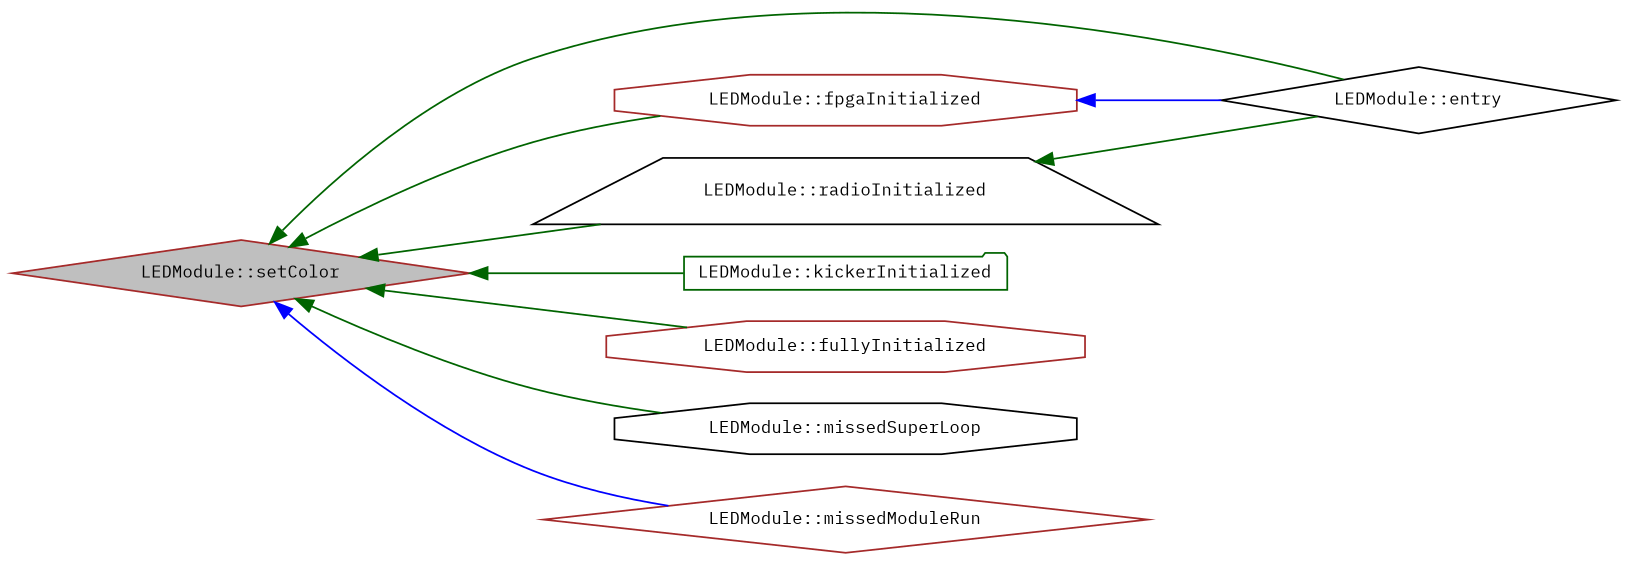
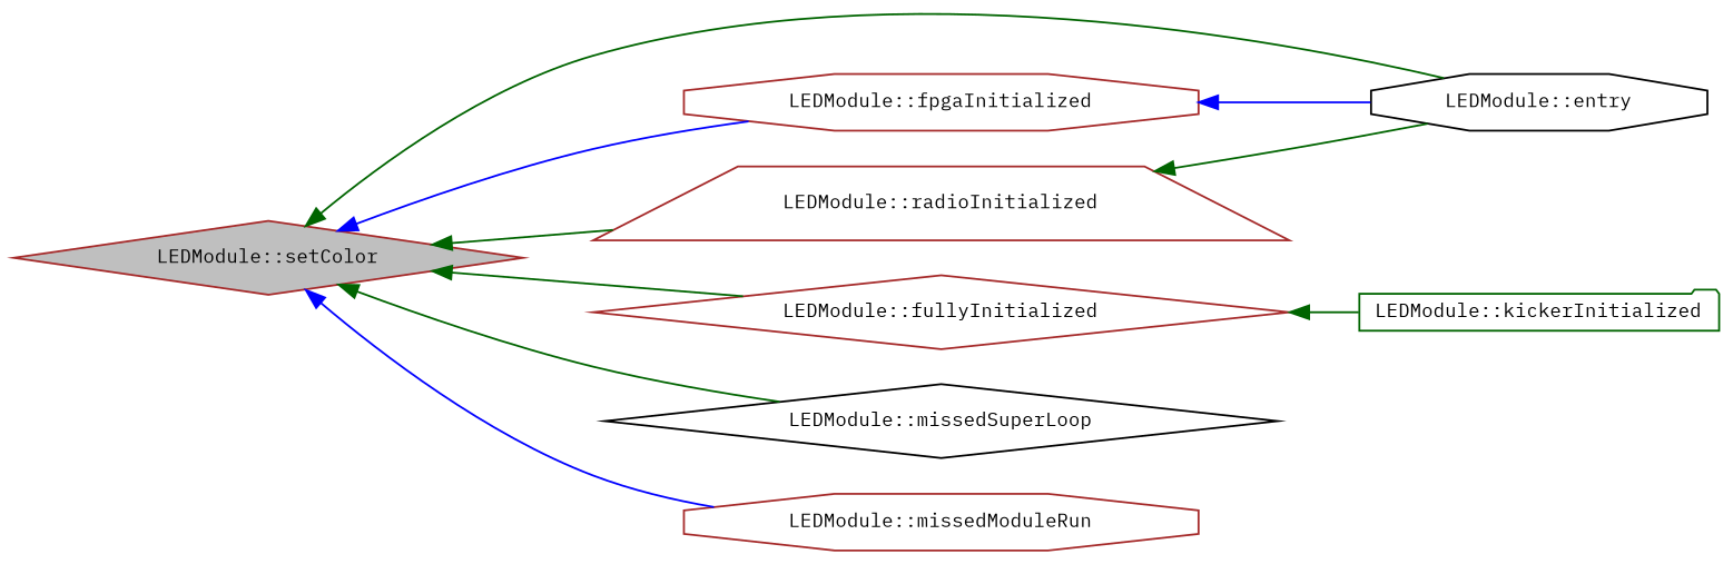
  digraph {
    fontname="IBM Plex Mono"
    rankdir=LR
    node [color=brown fillcolor=white fontname="IBM Plex Mono" fontsize=10 shape=octagon style=filled]
    edge [color=darkgreen dir=back fontname="IBM Plex Mono" fontsize=10 labelfontname=Helvetica labelfontsize=10 style=solid]
    n1 [fillcolor=grey75 fontcolor=black height=0.2 label="LEDModule::setColor" shape=diamond width=0.4]
-   n2 [color=black height=0.2 label="LEDModule::entry" shape=diamond width=0.4]
+   n2 [color=black height=0.2 label="LEDModule::entry" width=0.4]
    n3 [height=0.2 label="LEDModule::fpgaInitialized" width=0.4]
-   n4 [color=black height=0.2 label="LEDModule::radioInitialized" shape=trapezium width=0.4]
+   n4 [height=0.2 label="LEDModule::radioInitialized" shape=trapezium width=0.4]
    n5 [color=darkgreen height=0.2 label="LEDModule::kickerInitialized" shape=folder width=0.4]
-   n6 [height=0.2 label="LEDModule::fullyInitialized" width=0.4]
-   n7 [color=black height=0.2 label="LEDModule::missedSuperLoop" width=0.4]
-   n8 [height=0.2 label="LEDModule::missedModuleRun" shape=diamond width=0.4]
+   n6 [height=0.2 label="LEDModule::fullyInitialized" shape=diamond width=0.4]
+   n7 [color=black height=0.2 label="LEDModule::missedSuperLoop" shape=diamond width=0.4]
+   n8 [height=0.2 label="LEDModule::missedModuleRun" width=0.4]
    n1 -> n2
-   n1 -> n3
+   n1 -> n3 [color=blue]
    n1 -> n4
-   n1 -> n5
+   n6 -> n5
    n1 -> n6
    n1 -> n7
    n1 -> n8 [color=blue]
    n3 -> n2 [color=blue]
    n4 -> n2
  }
